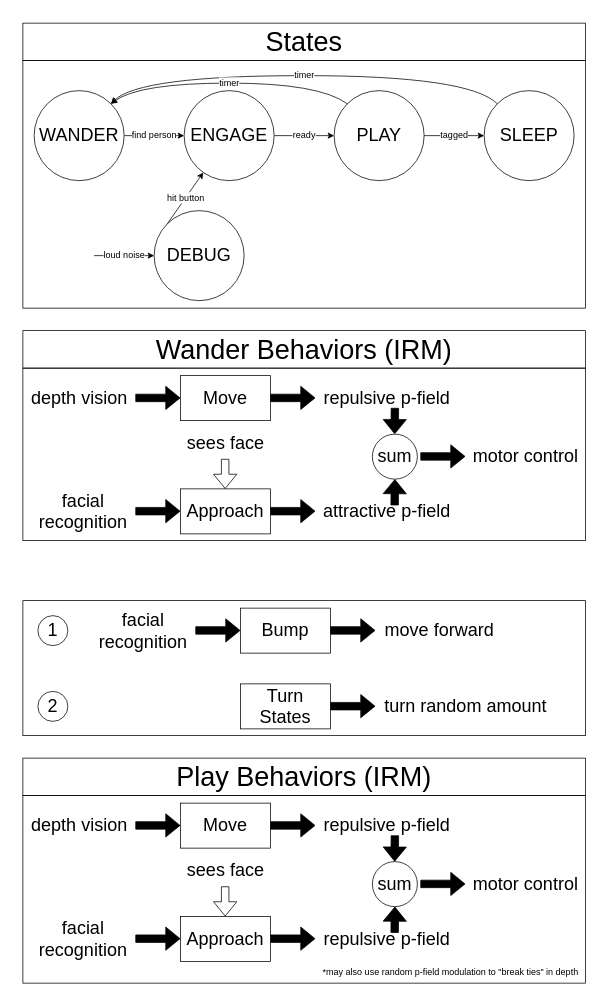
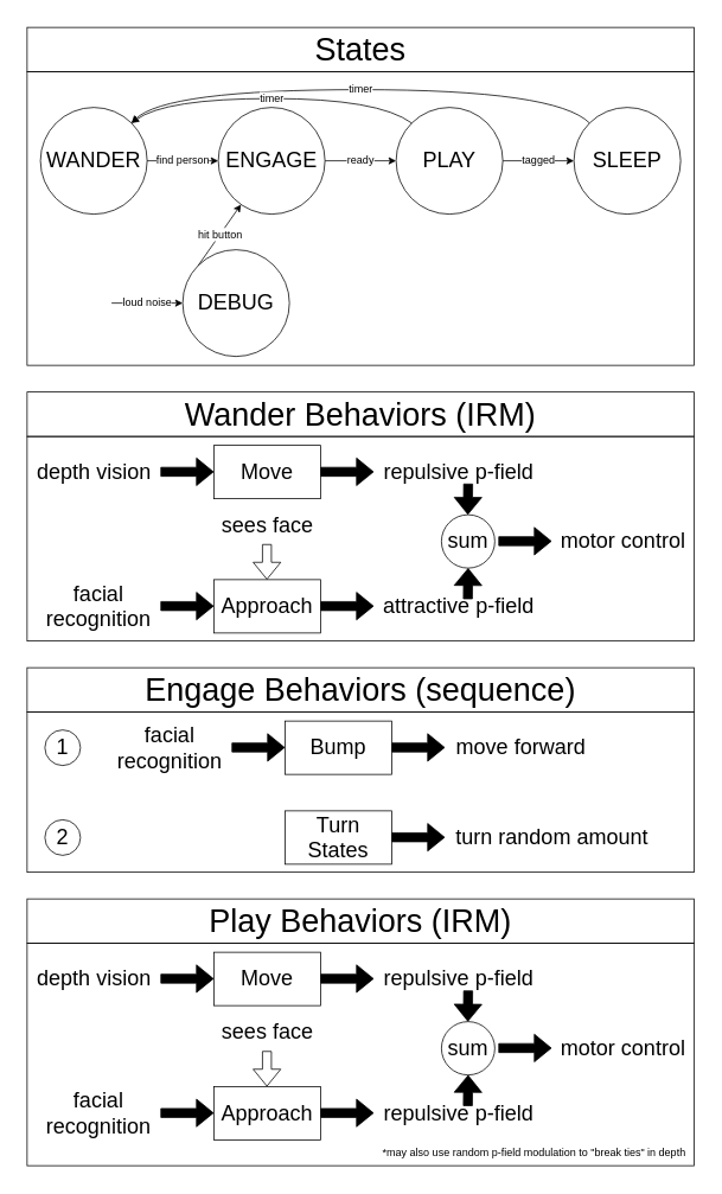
  <mxCell id="0" />
  <mxCell id="1" parent="0" />
  <mxCell id="2" value="" style="rounded=0;whiteSpace=wrap;html=1;fontSize=12;fillColor=default;strokeColor=none;" vertex="1" parent="1"><mxGeometry x="20" y="20" width="770" height="1300" as="geometry" /></mxCell>
  <mxCell id="3" value="" style="rounded=0;whiteSpace=wrap;html=1;fontSize=36;fillColor=none;" vertex="1" parent="1"><mxGeometry x="30" y="800" width="750" height="180" as="geometry" /></mxCell>
  <mxCell id="4" value="" style="rounded=0;whiteSpace=wrap;html=1;fontSize=12;fillColor=none;container=0;" vertex="1" parent="1"><mxGeometry x="30" y="80" width="750" height="330" as="geometry" /></mxCell>
  <mxCell id="5" value="" style="group" vertex="1" connectable="0" parent="1"><mxGeometry x="30" y="440" width="750" height="280" as="geometry" /></mxCell>
  <mxCell id="6" value="" style="rounded=0;whiteSpace=wrap;html=1;fontSize=24;fillColor=none;" vertex="1" parent="5"><mxGeometry y="50" width="750" height="230" as="geometry" /></mxCell>
  <mxCell id="7" value="Move" style="rounded=0;whiteSpace=wrap;html=1;fontSize=24;fillColor=default;" vertex="1" parent="5"><mxGeometry x="210" y="60" width="120" height="60" as="geometry" /></mxCell>
  <mxCell id="8" value="Approach" style="rounded=0;whiteSpace=wrap;html=1;fontSize=24;fillColor=default;" vertex="1" parent="5"><mxGeometry x="210" y="211" width="120" height="60" as="geometry" /></mxCell>
  <mxCell id="9" value="" style="shape=flexArrow;endArrow=classic;html=1;rounded=0;fontSize=24;fillColor=#000000;fillStyle=auto;" edge="1" parent="5"><mxGeometry width="50" height="50" relative="1" as="geometry"><mxPoint x="330" y="89.71" as="sourcePoint" /><mxPoint x="390" y="89.71" as="targetPoint" /></mxGeometry></mxCell>
  <mxCell id="10" value="" style="shape=flexArrow;endArrow=classic;html=1;rounded=0;fontSize=24;fillColor=#000000;fillStyle=auto;" edge="1" parent="5"><mxGeometry width="50" height="50" relative="1" as="geometry"><mxPoint x="150" y="89.71" as="sourcePoint" /><mxPoint x="210" y="89.71" as="targetPoint" /></mxGeometry></mxCell>
  <mxCell id="11" value="" style="shape=flexArrow;endArrow=classic;html=1;rounded=0;fontSize=24;fillColor=#000000;fillStyle=auto;" edge="1" parent="5"><mxGeometry width="50" height="50" relative="1" as="geometry"><mxPoint x="330" y="240.71" as="sourcePoint" /><mxPoint x="390" y="240.71" as="targetPoint" /></mxGeometry></mxCell>
  <mxCell id="12" value="" style="shape=flexArrow;endArrow=classic;html=1;rounded=0;fontSize=24;fillColor=#000000;fillStyle=auto;" edge="1" parent="5"><mxGeometry width="50" height="50" relative="1" as="geometry"><mxPoint x="150" y="240.71" as="sourcePoint" /><mxPoint x="210" y="240.71" as="targetPoint" /></mxGeometry></mxCell>
  <mxCell id="13" value="attractive p-field" style="text;html=1;align=center;verticalAlign=middle;resizable=0;points=[];autosize=1;strokeColor=none;fillColor=none;fontSize=24;" vertex="1" parent="5"><mxGeometry x="390" y="221" width="190" height="40" as="geometry" /></mxCell>
  <mxCell id="14" value="repulsive p-field" style="text;html=1;align=center;verticalAlign=middle;resizable=0;points=[];autosize=1;strokeColor=none;fillColor=none;fontSize=24;" vertex="1" parent="5"><mxGeometry x="390" y="70" width="190" height="40" as="geometry" /></mxCell>
  <mxCell id="15" value="depth vision" style="text;html=1;align=center;verticalAlign=middle;resizable=0;points=[];autosize=1;strokeColor=none;fillColor=none;fontSize=24;" vertex="1" parent="5"><mxGeometry y="70" width="150" height="40" as="geometry" /></mxCell>
  <mxCell id="16" value="facial&lt;br&gt;recognition" style="text;html=1;align=center;verticalAlign=middle;resizable=0;points=[];autosize=1;strokeColor=none;fillColor=none;fontSize=24;" vertex="1" parent="5"><mxGeometry x="10" y="206" width="140" height="70" as="geometry" /></mxCell>
  <mxCell id="17" value="" style="shape=flexArrow;endArrow=classic;html=1;rounded=0;fontSize=24;fillColor=none;fillStyle=auto;" edge="1" parent="5"><mxGeometry width="50" height="50" relative="1" as="geometry"><mxPoint x="269.71" y="171" as="sourcePoint" /><mxPoint x="269.71" y="211.0" as="targetPoint" /></mxGeometry></mxCell>
  <mxCell id="18" value="sees face" style="text;html=1;align=center;verticalAlign=middle;resizable=0;points=[];autosize=1;strokeColor=none;fillColor=none;fontSize=24;" vertex="1" parent="5"><mxGeometry x="205" y="130" width="130" height="40" as="geometry" /></mxCell>
  <mxCell id="19" value="sum" style="ellipse;whiteSpace=wrap;html=1;aspect=fixed;fontSize=24;fillColor=default;" vertex="1" parent="5"><mxGeometry x="466" y="138" width="60" height="60" as="geometry" /></mxCell>
  <mxCell id="20" value="" style="shape=flexArrow;endArrow=classic;html=1;rounded=0;fontSize=24;fillColor=#000000;fillStyle=auto;" edge="1" parent="5"><mxGeometry width="50" height="50" relative="1" as="geometry"><mxPoint x="496" y="103" as="sourcePoint" /><mxPoint x="495.71" y="138.0" as="targetPoint" /></mxGeometry></mxCell>
  <mxCell id="21" value="" style="shape=flexArrow;endArrow=classic;html=1;rounded=0;fontSize=24;fillColor=#000000;fillStyle=auto;" edge="1" parent="5"><mxGeometry width="50" height="50" relative="1" as="geometry"><mxPoint x="495.71" y="233.0" as="sourcePoint" /><mxPoint x="496" y="198" as="targetPoint" /></mxGeometry></mxCell>
  <mxCell id="22" value="" style="shape=flexArrow;endArrow=classic;html=1;rounded=0;fontSize=24;fillColor=#000000;fillStyle=auto;" edge="1" parent="5"><mxGeometry width="50" height="50" relative="1" as="geometry"><mxPoint x="530" y="167.71" as="sourcePoint" /><mxPoint x="590" y="167.71" as="targetPoint" /></mxGeometry></mxCell>
  <mxCell id="23" value="motor control" style="text;html=1;align=center;verticalAlign=middle;resizable=0;points=[];autosize=1;strokeColor=none;fillColor=none;fontSize=24;" vertex="1" parent="5"><mxGeometry x="590" y="148" width="160" height="40" as="geometry" /></mxCell>
  <mxCell id="24" value="Wander Behaviors (IRM)" style="rounded=0;whiteSpace=wrap;html=1;fontSize=36;fillColor=none;" vertex="1" parent="5"><mxGeometry width="750" height="50" as="geometry" /></mxCell>
  <mxCell id="25" value="States" style="rounded=0;whiteSpace=wrap;html=1;fontSize=36;fillColor=none;container=0;" vertex="1" parent="1"><mxGeometry x="30" y="30" width="750" height="50" as="geometry" /></mxCell>
  <mxCell id="26" value="WANDER" style="ellipse;whiteSpace=wrap;html=1;fontSize=24;container=0;" vertex="1" parent="1"><mxGeometry x="45" y="120" width="120" height="120" as="geometry" /></mxCell>
  <mxCell id="27" value="ready" style="edgeStyle=orthogonalEdgeStyle;rounded=0;fillStyle=auto;orthogonalLoop=1;jettySize=auto;html=1;entryX=0;entryY=0.5;entryDx=0;entryDy=0;fontSize=12;fillColor=#000000;" edge="1" parent="1" source="28" target="31"><mxGeometry relative="1" as="geometry" /></mxCell>
  <mxCell id="28" value="ENGAGE" style="ellipse;whiteSpace=wrap;html=1;fontSize=24;container=0;" vertex="1" parent="1"><mxGeometry x="245" y="120" width="120" height="120" as="geometry" /></mxCell>
  <mxCell id="29" value="find person" style="edgeStyle=orthogonalEdgeStyle;rounded=0;orthogonalLoop=1;jettySize=auto;html=1;exitX=1;exitY=0.5;exitDx=0;exitDy=0;fontSize=12;" edge="1" parent="1" source="26" target="28"><mxGeometry relative="1" as="geometry" /></mxCell>
  <mxCell id="30" value="tagged" style="edgeStyle=orthogonalEdgeStyle;rounded=0;fillStyle=auto;orthogonalLoop=1;jettySize=auto;html=1;entryX=0;entryY=0.5;entryDx=0;entryDy=0;fontSize=12;fillColor=#000000;" edge="1" parent="1" source="31" target="37"><mxGeometry relative="1" as="geometry" /></mxCell>
  <mxCell id="31" value="PLAY" style="ellipse;whiteSpace=wrap;html=1;fontSize=24;container=0;" vertex="1" parent="1"><mxGeometry x="445" y="120" width="120" height="120" as="geometry" /></mxCell>
  <mxCell id="32" value="DEBUG" style="ellipse;whiteSpace=wrap;html=1;fontSize=24;container=0;" vertex="1" parent="1"><mxGeometry x="205" y="280" width="120" height="120" as="geometry" /></mxCell>
  <mxCell id="33" value="hit button" style="endArrow=classic;html=1;rounded=0;fontSize=12;exitX=0;exitY=0;exitDx=0;exitDy=0;" edge="1" parent="1" source="32" target="28"><mxGeometry width="50" height="50" relative="1" as="geometry"><mxPoint x="335" y="350" as="sourcePoint" /><mxPoint x="385" y="300" as="targetPoint" /></mxGeometry></mxCell>
  <mxCell id="34" value="loud noise" style="endArrow=classic;html=1;rounded=0;fontSize=12;entryX=0;entryY=0.5;entryDx=0;entryDy=0;" edge="1" parent="1" target="32"><mxGeometry width="50" height="50" relative="1" as="geometry"><mxPoint x="125" y="340" as="sourcePoint" /><mxPoint x="345" y="300" as="targetPoint" /></mxGeometry></mxCell>
  <mxCell id="35" value="timer" style="curved=1;endArrow=classic;html=1;rounded=0;fontSize=12;entryX=1;entryY=0;entryDx=0;entryDy=0;exitX=0;exitY=0;exitDx=0;exitDy=0;" edge="1" parent="1" source="37" target="26"><mxGeometry width="50" height="50" relative="1" as="geometry"><mxPoint x="335" y="310" as="sourcePoint" /><mxPoint x="385" y="260" as="targetPoint" /><Array as="points"><mxPoint x="625" y="100" /><mxPoint x="185" y="100" /></Array></mxGeometry></mxCell>
  <mxCell id="36" value="timer" style="curved=1;endArrow=classic;html=1;rounded=0;fontSize=12;entryX=1;entryY=0;entryDx=0;entryDy=0;exitX=0;exitY=0;exitDx=0;exitDy=0;" edge="1" parent="1" source="31" target="26"><mxGeometry width="50" height="50" relative="1" as="geometry"><mxPoint x="472.574" y="147.574" as="sourcePoint" /><mxPoint x="157.426" y="147.574" as="targetPoint" /><Array as="points"><mxPoint x="425" y="110" /><mxPoint x="185" y="110" /></Array></mxGeometry></mxCell>
  <mxCell id="37" value="SLEEP" style="ellipse;whiteSpace=wrap;html=1;fontSize=24;container=0;" vertex="1" parent="1"><mxGeometry x="645" y="120" width="120" height="120" as="geometry" /></mxCell>
  <mxCell id="38" value="Bump" style="rounded=0;whiteSpace=wrap;html=1;fontSize=24;fillColor=default;" vertex="1" parent="1"><mxGeometry x="320" y="810" width="120" height="60" as="geometry" /></mxCell>
  <mxCell id="39" value="Turn States" style="rounded=0;whiteSpace=wrap;html=1;fontSize=24;fillColor=default;" vertex="1" parent="1"><mxGeometry x="320" y="911" width="120" height="60" as="geometry" /></mxCell>
  <mxCell id="40" value="" style="shape=flexArrow;endArrow=classic;html=1;rounded=0;fontSize=24;fillColor=#000000;fillStyle=auto;" edge="1" parent="1"><mxGeometry width="50" height="50" relative="1" as="geometry"><mxPoint x="440" y="839.71" as="sourcePoint" /><mxPoint x="500" y="839.71" as="targetPoint" /></mxGeometry></mxCell>
  <mxCell id="41" value="" style="shape=flexArrow;endArrow=classic;html=1;rounded=0;fontSize=24;fillColor=#000000;fillStyle=auto;" edge="1" parent="1"><mxGeometry width="50" height="50" relative="1" as="geometry"><mxPoint x="260" y="839.71" as="sourcePoint" /><mxPoint x="320" y="839.71" as="targetPoint" /></mxGeometry></mxCell>
  <mxCell id="42" value="" style="shape=flexArrow;endArrow=classic;html=1;rounded=0;fontSize=24;fillColor=#000000;fillStyle=auto;" edge="1" parent="1"><mxGeometry width="50" height="50" relative="1" as="geometry"><mxPoint x="440" y="940.71" as="sourcePoint" /><mxPoint x="500" y="940.71" as="targetPoint" /></mxGeometry></mxCell>
  <mxCell id="43" value="move forward" style="text;html=1;align=center;verticalAlign=middle;resizable=0;points=[];autosize=1;strokeColor=none;fillColor=none;fontSize=24;" vertex="1" parent="1"><mxGeometry x="500" y="820" width="170" height="40" as="geometry" /></mxCell>
  <mxCell id="44" value="facial&lt;br&gt;recognition" style="text;html=1;align=center;verticalAlign=middle;resizable=0;points=[];autosize=1;strokeColor=none;fillColor=none;fontSize=24;" vertex="1" parent="1"><mxGeometry x="120" y="805" width="140" height="70" as="geometry" /></mxCell>
+ <mxCell id="45" value="Engage Behaviors (sequence)" style="rounded=0;whiteSpace=wrap;html=1;fontSize=36;fillColor=none;" vertex="1" parent="1"><mxGeometry x="30" y="750" width="750" height="50" as="geometry" /></mxCell>
  <mxCell id="46" value="" style="rounded=0;whiteSpace=wrap;html=1;fontSize=24;fillColor=none;" vertex="1" parent="1"><mxGeometry x="30" y="1060" width="750" height="250" as="geometry" /></mxCell>
  <mxCell id="47" value="Move" style="rounded=0;whiteSpace=wrap;html=1;fontSize=24;fillColor=default;" vertex="1" parent="1"><mxGeometry x="240" y="1070" width="120" height="60" as="geometry" /></mxCell>
  <mxCell id="48" value="Approach" style="rounded=0;whiteSpace=wrap;html=1;fontSize=24;fillColor=default;" vertex="1" parent="1"><mxGeometry x="240" y="1221" width="120" height="60" as="geometry" /></mxCell>
  <mxCell id="49" value="" style="shape=flexArrow;endArrow=classic;html=1;rounded=0;fontSize=24;fillColor=#000000;fillStyle=auto;" edge="1" parent="1"><mxGeometry width="50" height="50" relative="1" as="geometry"><mxPoint x="360" y="1099.71" as="sourcePoint" /><mxPoint x="420" y="1099.71" as="targetPoint" /></mxGeometry></mxCell>
  <mxCell id="50" value="" style="shape=flexArrow;endArrow=classic;html=1;rounded=0;fontSize=24;fillColor=#000000;fillStyle=auto;" edge="1" parent="1"><mxGeometry width="50" height="50" relative="1" as="geometry"><mxPoint x="180" y="1099.71" as="sourcePoint" /><mxPoint x="240" y="1099.71" as="targetPoint" /></mxGeometry></mxCell>
  <mxCell id="51" value="" style="shape=flexArrow;endArrow=classic;html=1;rounded=0;fontSize=24;fillColor=#000000;fillStyle=auto;" edge="1" parent="1"><mxGeometry width="50" height="50" relative="1" as="geometry"><mxPoint x="360" y="1250.71" as="sourcePoint" /><mxPoint x="420" y="1250.71" as="targetPoint" /></mxGeometry></mxCell>
  <mxCell id="52" value="" style="shape=flexArrow;endArrow=classic;html=1;rounded=0;fontSize=24;fillColor=#000000;fillStyle=auto;" edge="1" parent="1"><mxGeometry width="50" height="50" relative="1" as="geometry"><mxPoint x="180" y="1250.71" as="sourcePoint" /><mxPoint x="240" y="1250.71" as="targetPoint" /></mxGeometry></mxCell>
  <mxCell id="53" value="repulsive p-field" style="text;html=1;align=center;verticalAlign=middle;resizable=0;points=[];autosize=1;strokeColor=none;fillColor=none;fontSize=24;" vertex="1" parent="1"><mxGeometry x="420" y="1231" width="190" height="40" as="geometry" /></mxCell>
  <mxCell id="54" value="repulsive p-field" style="text;html=1;align=center;verticalAlign=middle;resizable=0;points=[];autosize=1;strokeColor=none;fillColor=none;fontSize=24;" vertex="1" parent="1"><mxGeometry x="420" y="1080" width="190" height="40" as="geometry" /></mxCell>
  <mxCell id="55" value="depth vision" style="text;html=1;align=center;verticalAlign=middle;resizable=0;points=[];autosize=1;strokeColor=none;fillColor=none;fontSize=24;" vertex="1" parent="1"><mxGeometry x="30" y="1080" width="150" height="40" as="geometry" /></mxCell>
  <mxCell id="56" value="facial&lt;br&gt;recognition" style="text;html=1;align=center;verticalAlign=middle;resizable=0;points=[];autosize=1;strokeColor=none;fillColor=none;fontSize=24;" vertex="1" parent="1"><mxGeometry x="40" y="1216" width="140" height="70" as="geometry" /></mxCell>
  <mxCell id="57" value="" style="shape=flexArrow;endArrow=classic;html=1;rounded=0;fontSize=24;fillColor=none;fillStyle=auto;" edge="1" parent="1"><mxGeometry width="50" height="50" relative="1" as="geometry"><mxPoint x="299.71" y="1181" as="sourcePoint" /><mxPoint x="299.71" y="1221" as="targetPoint" /></mxGeometry></mxCell>
  <mxCell id="58" value="sees face" style="text;html=1;align=center;verticalAlign=middle;resizable=0;points=[];autosize=1;strokeColor=none;fillColor=none;fontSize=24;" vertex="1" parent="1"><mxGeometry x="235" y="1140" width="130" height="40" as="geometry" /></mxCell>
  <mxCell id="59" value="sum" style="ellipse;whiteSpace=wrap;html=1;aspect=fixed;fontSize=24;fillColor=default;" vertex="1" parent="1"><mxGeometry x="496" y="1148" width="60" height="60" as="geometry" /></mxCell>
  <mxCell id="60" value="" style="shape=flexArrow;endArrow=classic;html=1;rounded=0;fontSize=24;fillColor=#000000;fillStyle=auto;" edge="1" parent="1"><mxGeometry width="50" height="50" relative="1" as="geometry"><mxPoint x="526" y="1113" as="sourcePoint" /><mxPoint x="525.71" y="1148" as="targetPoint" /></mxGeometry></mxCell>
  <mxCell id="61" value="" style="shape=flexArrow;endArrow=classic;html=1;rounded=0;fontSize=24;fillColor=#000000;fillStyle=auto;" edge="1" parent="1"><mxGeometry width="50" height="50" relative="1" as="geometry"><mxPoint x="525.71" y="1243" as="sourcePoint" /><mxPoint x="526" y="1208" as="targetPoint" /></mxGeometry></mxCell>
  <mxCell id="62" value="" style="shape=flexArrow;endArrow=classic;html=1;rounded=0;fontSize=24;fillColor=#000000;fillStyle=auto;" edge="1" parent="1"><mxGeometry width="50" height="50" relative="1" as="geometry"><mxPoint x="560" y="1177.71" as="sourcePoint" /><mxPoint x="620" y="1177.71" as="targetPoint" /></mxGeometry></mxCell>
  <mxCell id="63" value="motor control" style="text;html=1;align=center;verticalAlign=middle;resizable=0;points=[];autosize=1;strokeColor=none;fillColor=none;fontSize=24;" vertex="1" parent="1"><mxGeometry x="620" y="1158" width="160" height="40" as="geometry" /></mxCell>
  <mxCell id="64" value="Play Behaviors (IRM)" style="rounded=0;whiteSpace=wrap;html=1;fontSize=36;fillColor=none;" vertex="1" parent="1"><mxGeometry x="30" y="1010" width="750" height="50" as="geometry" /></mxCell>
  <mxCell id="65" value="turn random amount" style="text;html=1;align=center;verticalAlign=middle;resizable=0;points=[];autosize=1;strokeColor=none;fillColor=none;fontSize=24;" vertex="1" parent="1"><mxGeometry x="500" y="921" width="240" height="40" as="geometry" /></mxCell>
  <mxCell id="66" value="1" style="ellipse;whiteSpace=wrap;html=1;aspect=fixed;fontSize=24;fillColor=none;" vertex="1" parent="1"><mxGeometry x="50" y="820" width="40" height="40" as="geometry" /></mxCell>
  <mxCell id="67" value="2" style="ellipse;whiteSpace=wrap;html=1;aspect=fixed;fontSize=24;fillColor=none;" vertex="1" parent="1"><mxGeometry x="50" y="921" width="40" height="40" as="geometry" /></mxCell>
  <mxCell id="68" value="*may also use random p-field modulation to &quot;break ties&quot; in depth" style="text;html=1;align=center;verticalAlign=middle;resizable=0;points=[];autosize=1;strokeColor=none;fillColor=none;fontSize=12;" vertex="1" parent="1"><mxGeometry x="420" y="1280" width="360" height="30" as="geometry" /></mxCell>
